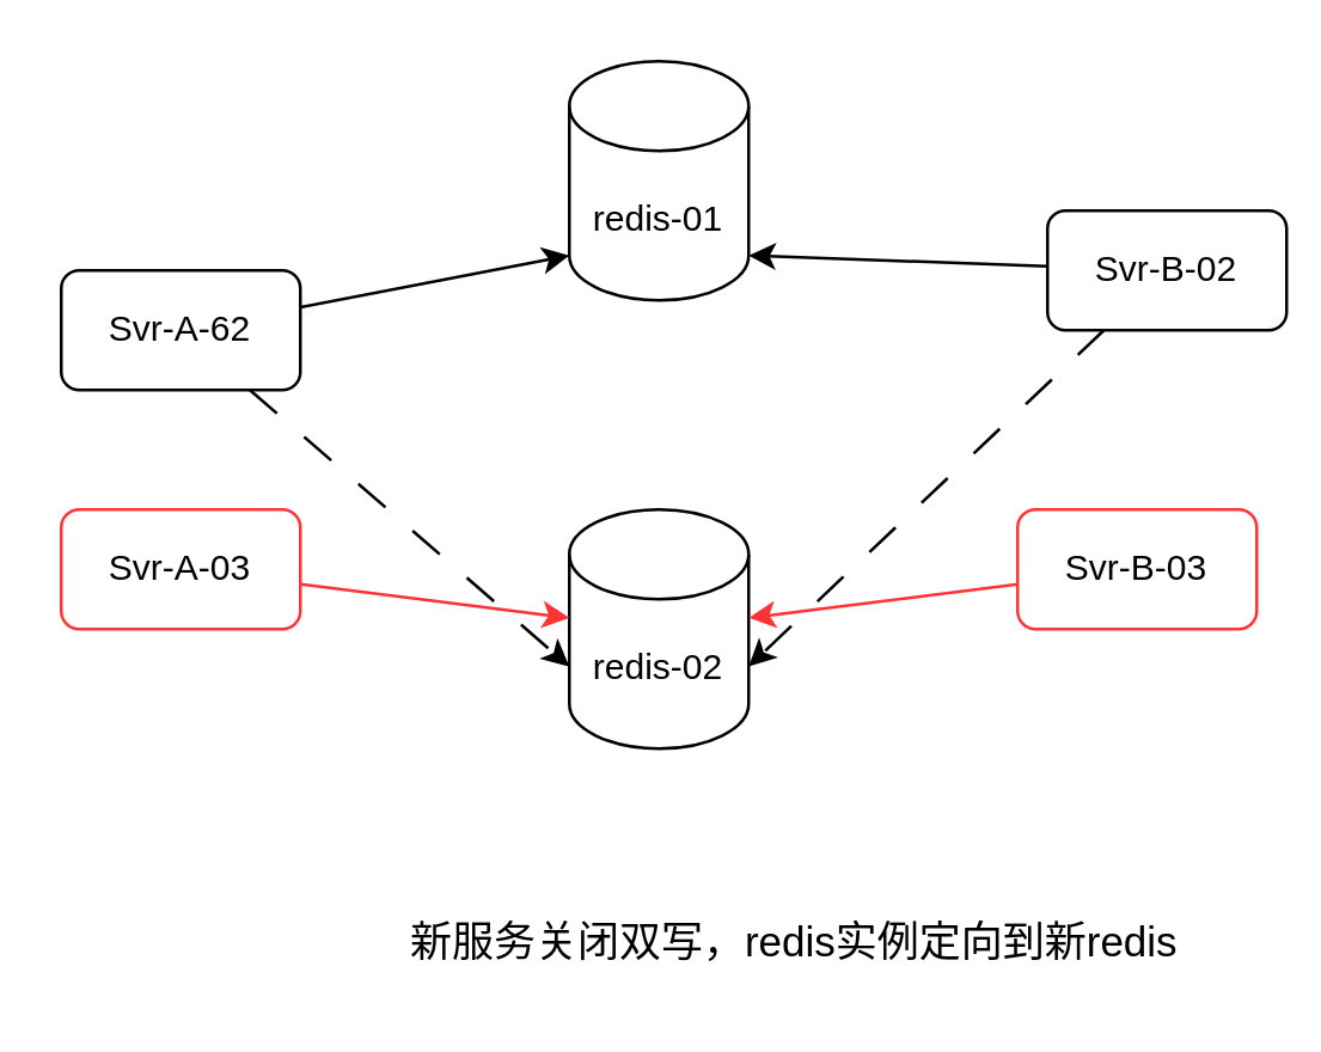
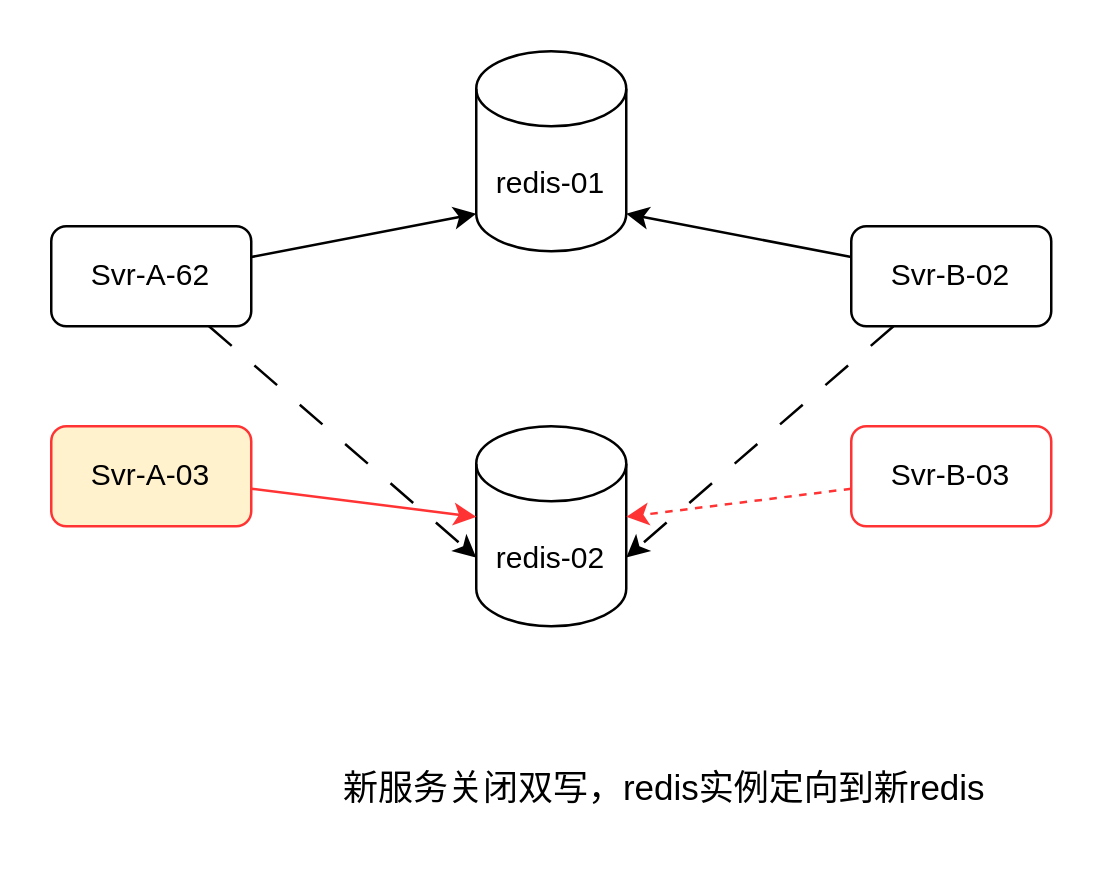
  <mxCell id="0" />
  <mxCell id="1" parent="0" />
  <mxCell id="2" value="redis-01" style="shape=cylinder3;whiteSpace=wrap;html=1;boundedLbl=1;backgroundOutline=1;size=15;" parent="1" vertex="1"><mxGeometry x="190" y="20" width="60" height="80" as="geometry" /></mxCell>
  <mxCell id="3" value="新服务关闭双写，redis实例定向到新redis" style="text;html=1;align=center;verticalAlign=middle;resizable=0;points=[];autosize=1;strokeColor=none;fillColor=none;fontSize=14;" parent="1" vertex="1"><mxGeometry x="125" y="300" width="280" height="30" as="geometry" /></mxCell>
  <mxCell id="4" value="redis-02" style="shape=cylinder3;whiteSpace=wrap;html=1;boundedLbl=1;backgroundOutline=1;size=15;" parent="1" vertex="1"><mxGeometry x="190" y="170" width="60" height="80" as="geometry" /></mxCell>
  <mxCell id="5" style="edgeStyle=none;html=1;entryX=0;entryY=1;entryDx=0;entryDy=-15;entryPerimeter=0;" parent="1" source="7" target="2" edge="1"><mxGeometry relative="1" as="geometry" /></mxCell>
  <mxCell id="6" style="edgeStyle=none;html=1;entryX=0;entryY=0;entryDx=0;entryDy=52.5;entryPerimeter=0;dashed=1;dashPattern=12 12;" parent="1" source="7" target="4" edge="1"><mxGeometry relative="1" as="geometry" /></mxCell>
  <mxCell id="7" value="Svr-A-62" style="rounded=1;whiteSpace=wrap;html=1;" parent="1" vertex="1"><mxGeometry x="20" y="90" width="80" height="40" as="geometry" /></mxCell>
  <mxCell id="8" style="edgeStyle=none;html=1;entryX=1;entryY=1;entryDx=0;entryDy=-15;entryPerimeter=0;" parent="1" source="10" target="2" edge="1"><mxGeometry relative="1" as="geometry" /></mxCell>
  <mxCell id="9" style="edgeStyle=none;html=1;entryX=1;entryY=0;entryDx=0;entryDy=52.5;entryPerimeter=0;dashed=1;dashPattern=12 12;" parent="1" source="10" target="4" edge="1"><mxGeometry relative="1" as="geometry" /></mxCell>
- <mxCell id="10" value="Svr-B-02" style="rounded=1;whiteSpace=wrap;html=1;" parent="1" vertex="1"><mxGeometry x="350" y="70" width="80" height="40" as="geometry" /></mxCell>
+ <mxCell id="10" value="Svr-B-02" style="rounded=1;whiteSpace=wrap;html=1;" parent="1" vertex="1"><mxGeometry x="340" y="90" width="80" height="40" as="geometry" /></mxCell>
  <mxCell id="11" value="" style="edgeStyle=none;html=1;strokeColor=#FF3333;" parent="1" source="12" target="4" edge="1"><mxGeometry relative="1" as="geometry" /></mxCell>
- <mxCell id="12" value="Svr-A-03" style="rounded=1;whiteSpace=wrap;html=1;strokeColor=#FF3333;" parent="1" vertex="1"><mxGeometry x="20" y="170" width="80" height="40" as="geometry" /></mxCell>
- <mxCell id="13" value="" style="edgeStyle=none;html=1;strokeColor=#FF3333;" parent="1" source="14" target="4" edge="1"><mxGeometry relative="1" as="geometry" /></mxCell>
+ <mxCell id="12" value="Svr-A-03" style="rounded=1;whiteSpace=wrap;html=1;strokeColor=#FF3333;fillColor=#fff2cc;" parent="1" vertex="1"><mxGeometry x="20" y="170" width="80" height="40" as="geometry" /></mxCell>
+ <mxCell id="13" value="" style="edgeStyle=none;html=1;strokeColor=#FF3333;dashed=1;" parent="1" source="14" target="4" edge="1"><mxGeometry relative="1" as="geometry" /></mxCell>
  <mxCell id="14" value="Svr-B-03" style="rounded=1;whiteSpace=wrap;html=1;strokeColor=#FF3333;" parent="1" vertex="1"><mxGeometry x="340" y="170" width="80" height="40" as="geometry" /></mxCell>
